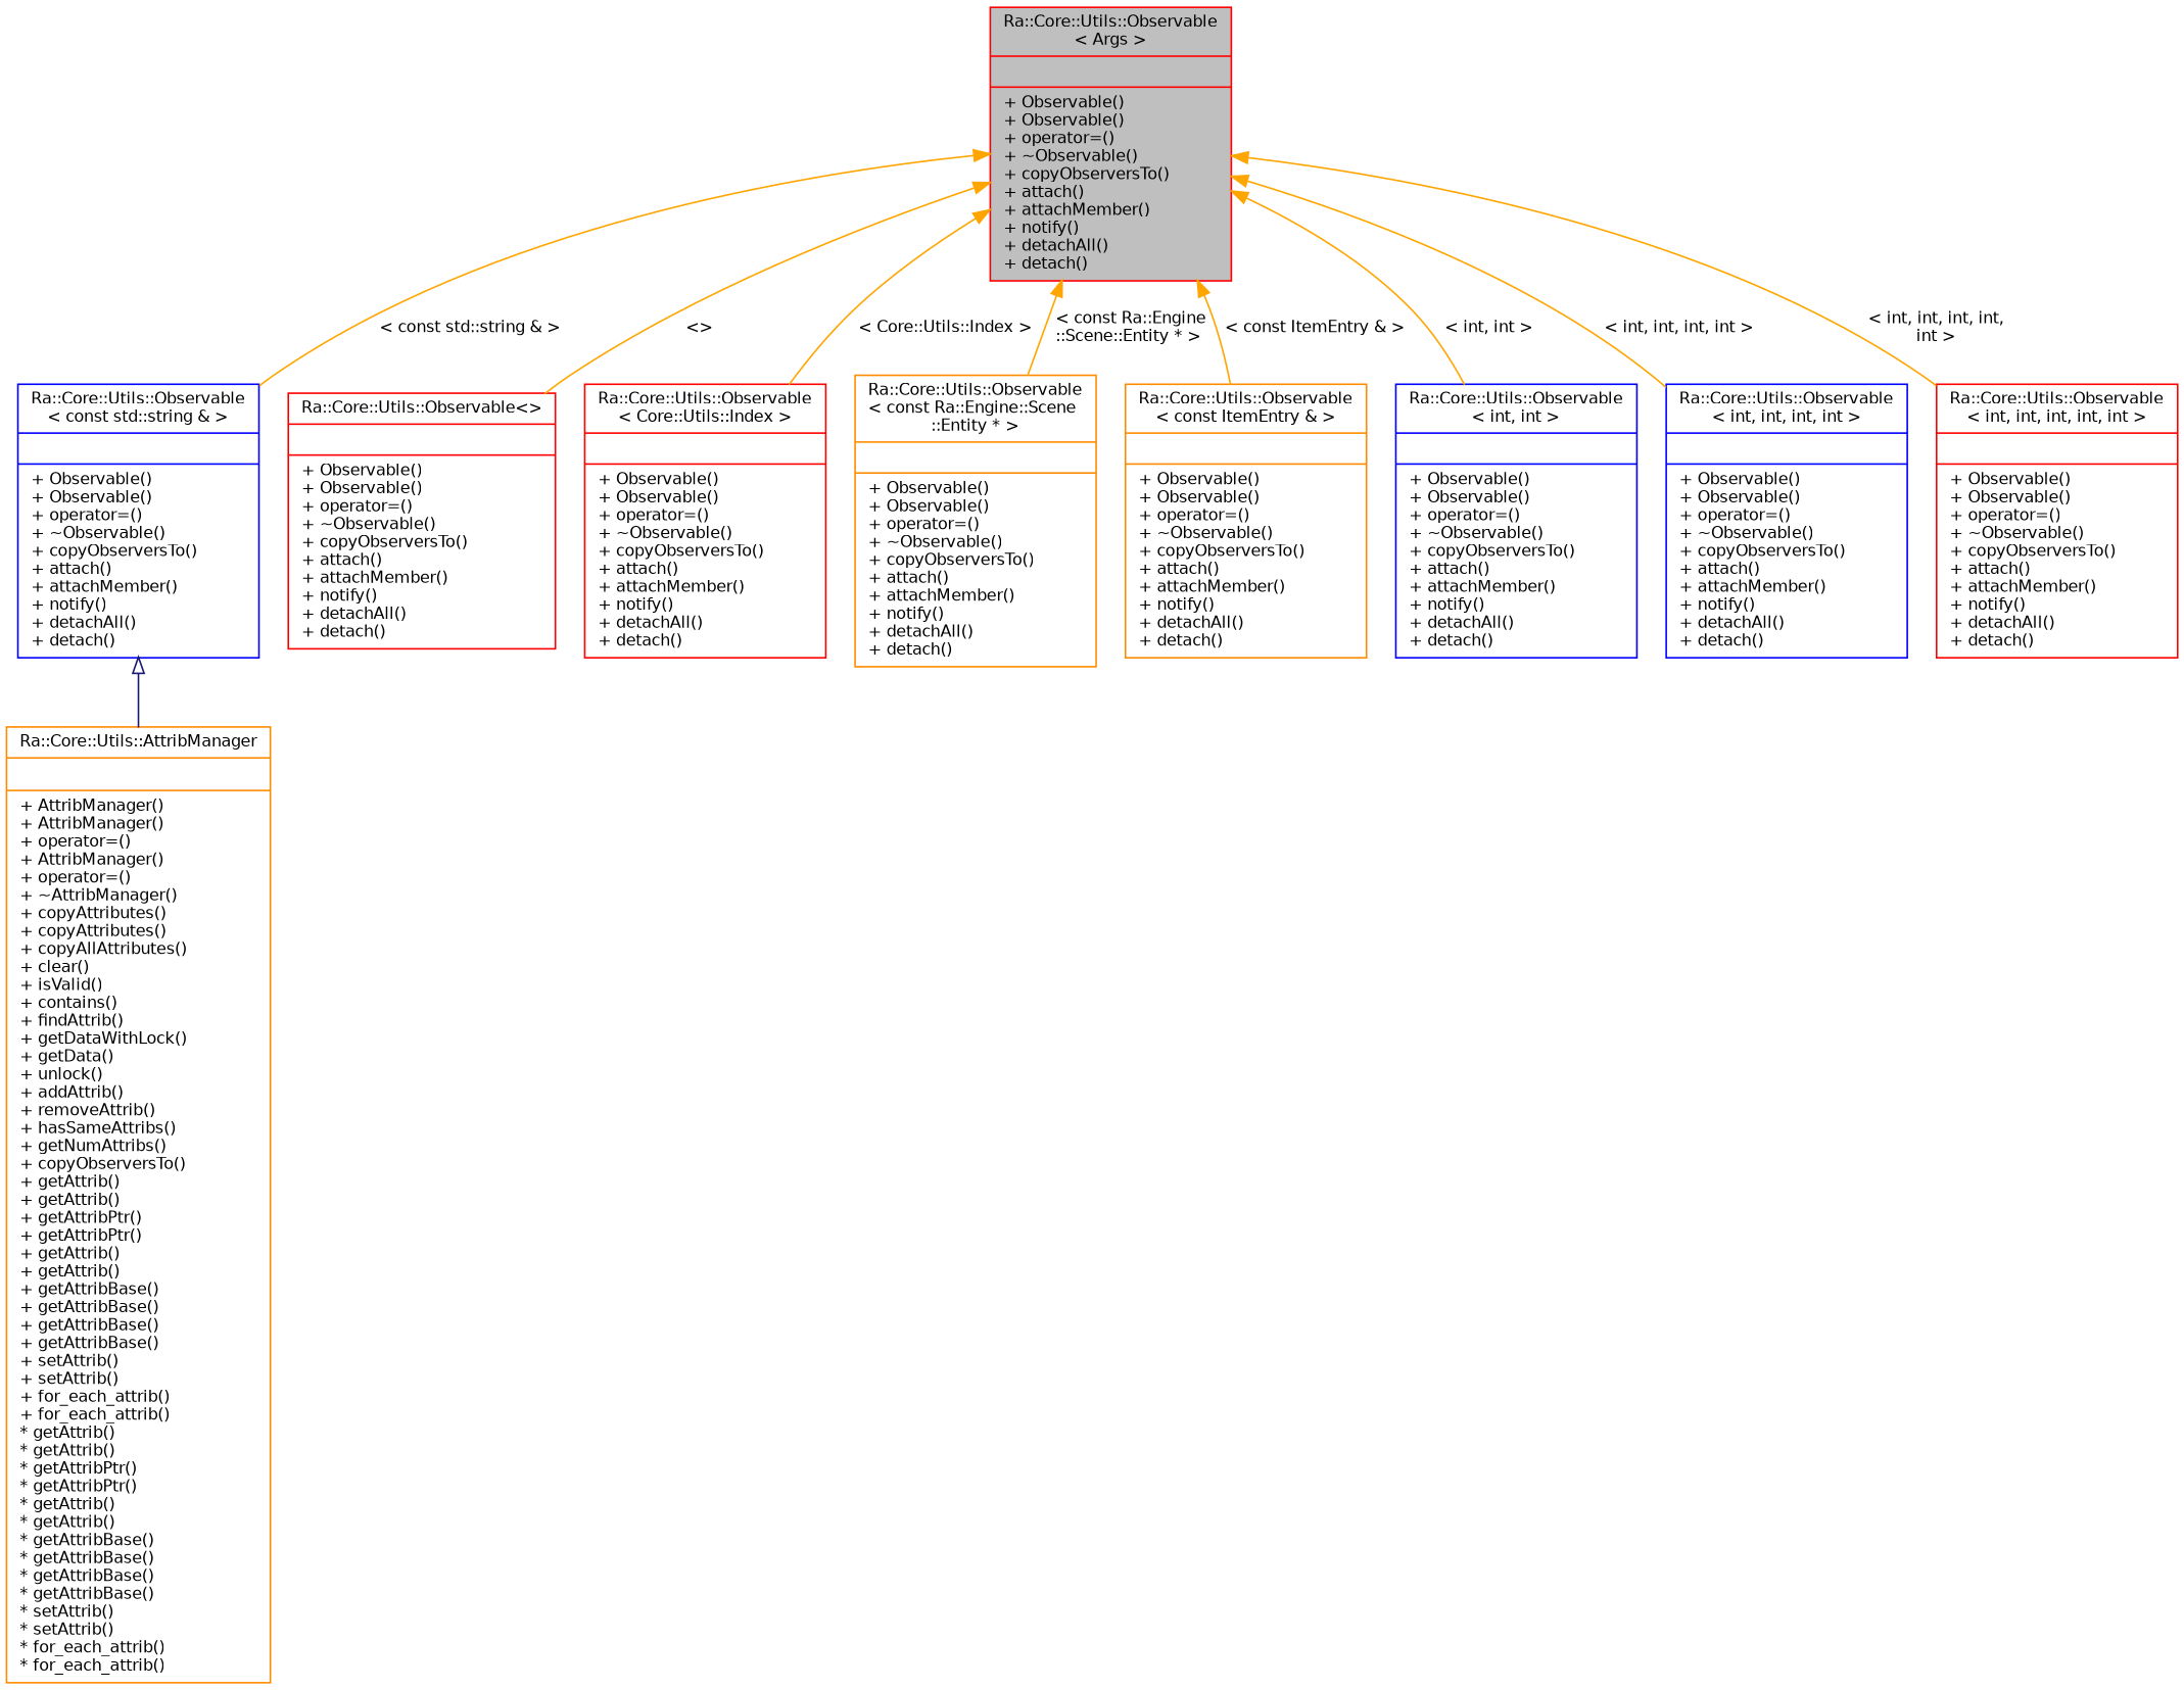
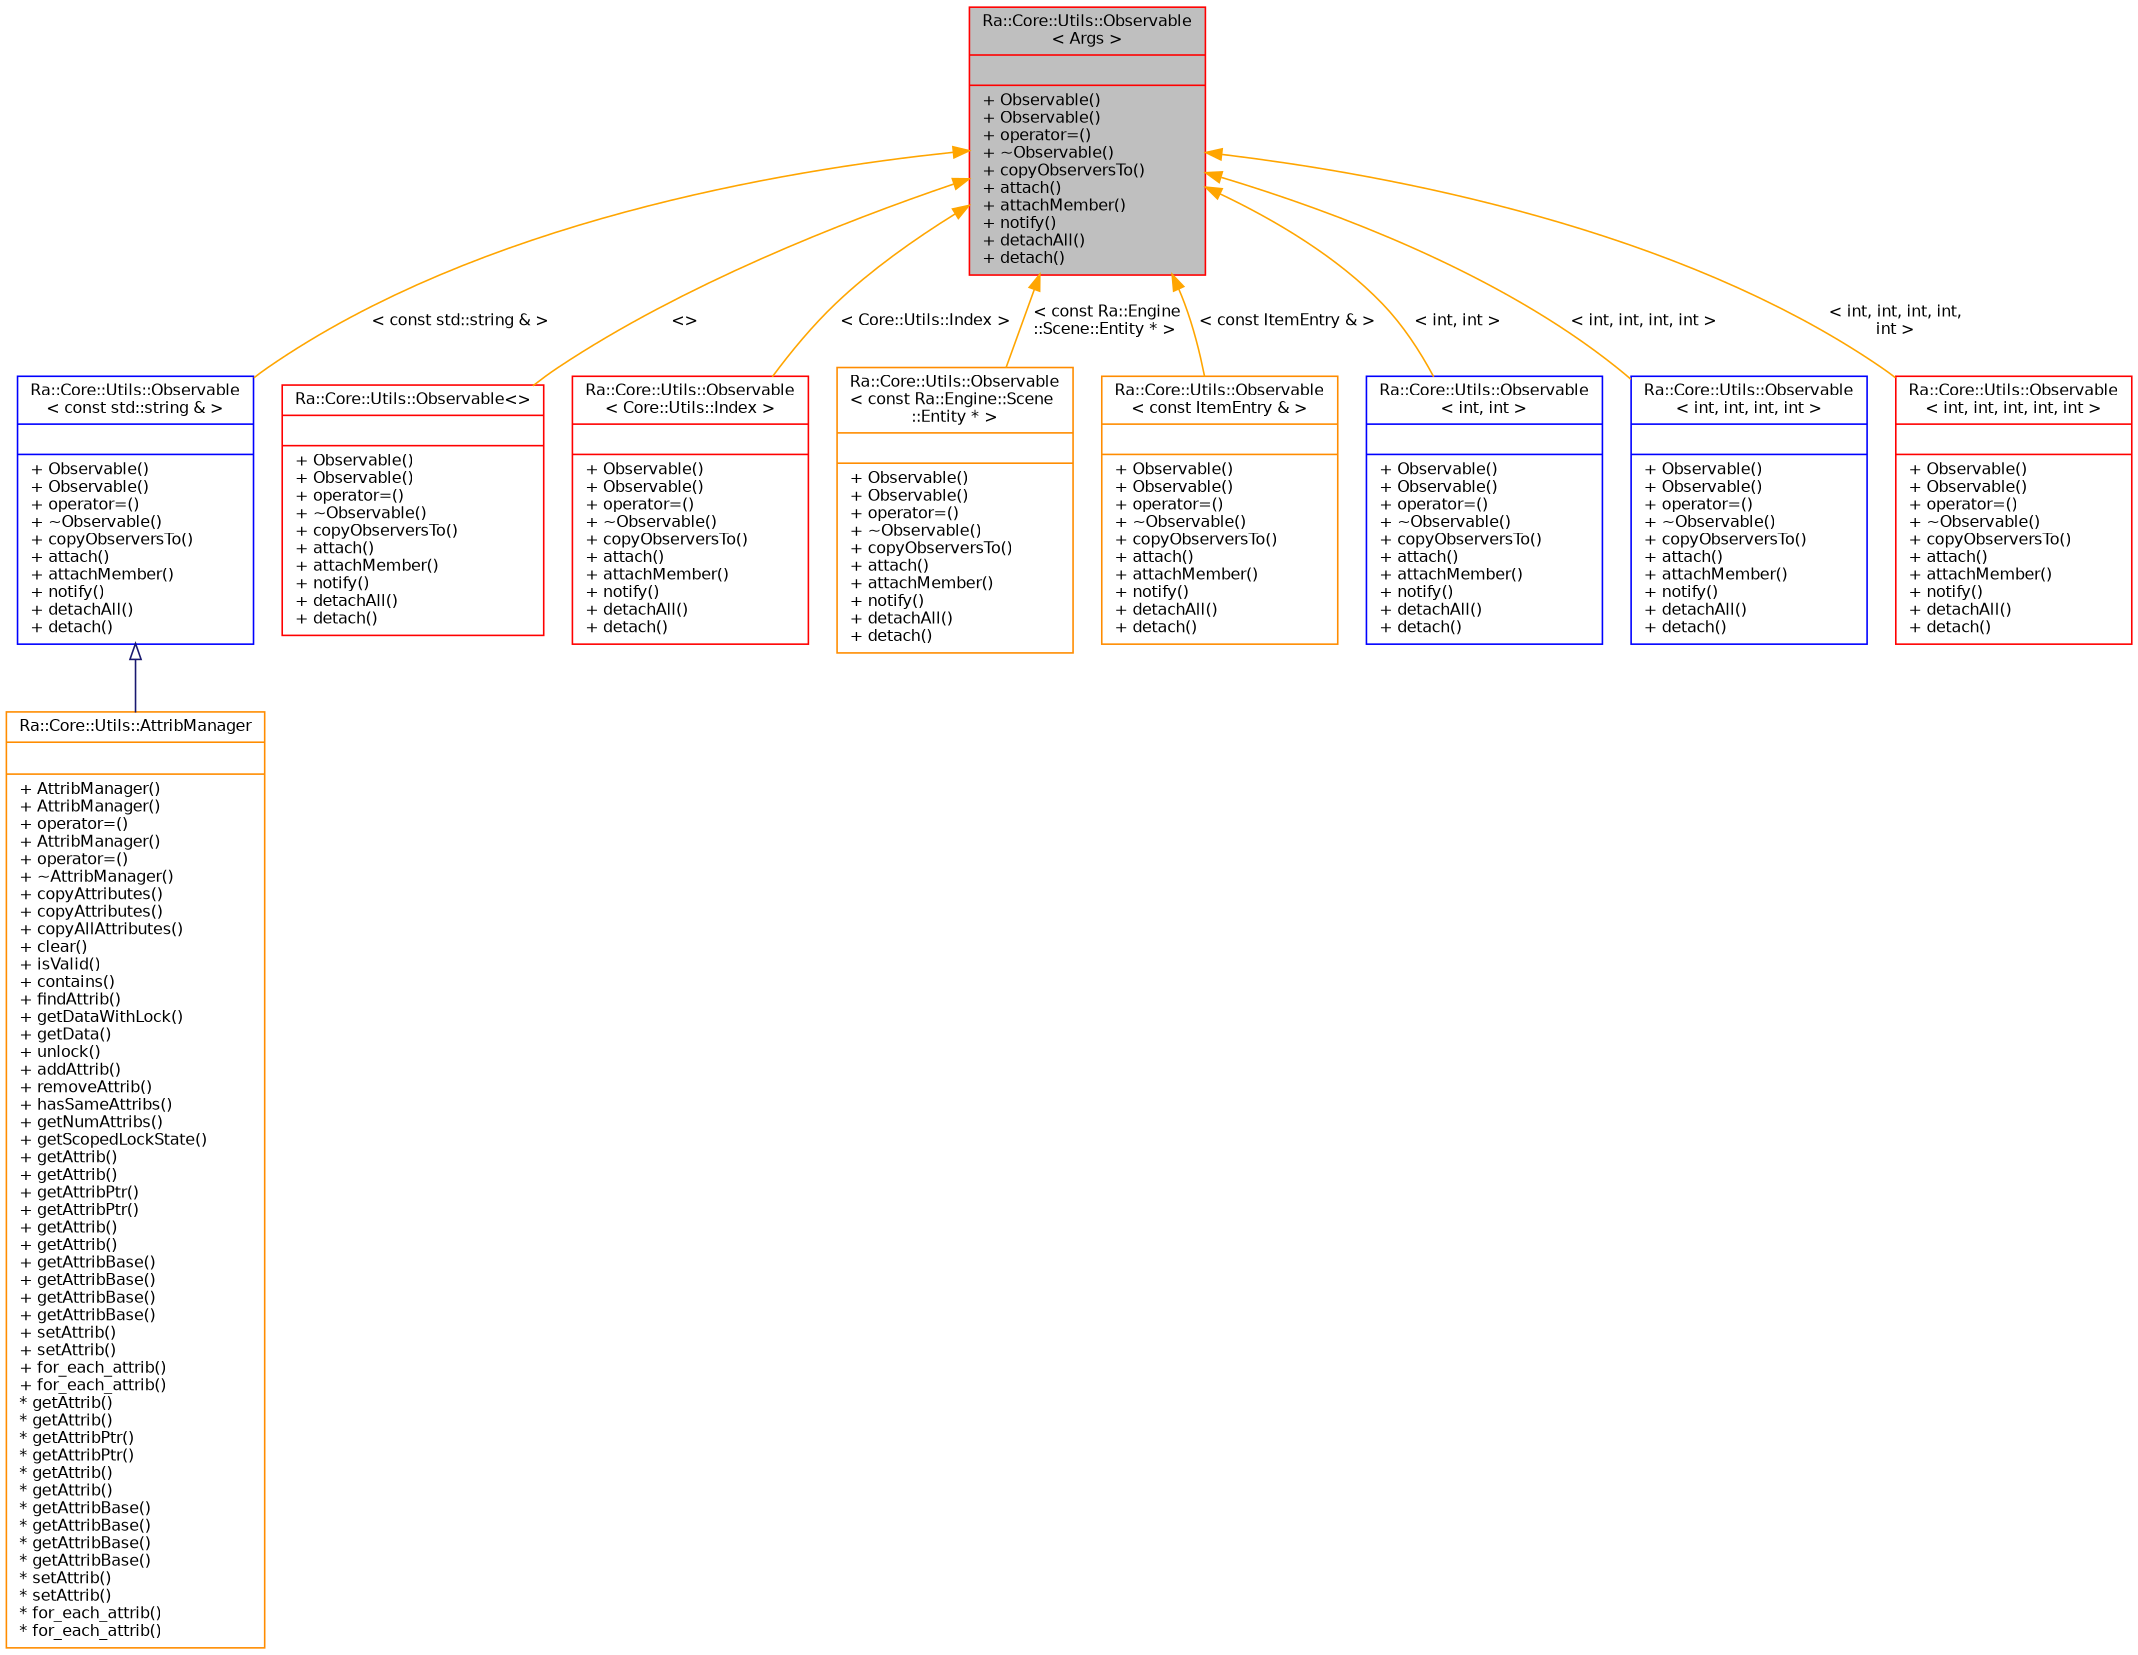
  digraph {
    node [color=red fillcolor=white fontname=Helvetica fontsize=10 shape=record style=filled]
    edge [color=orange dir=back fontname=Helvetica fontsize=10 labelfontname=Helvetica labelfontsize=10 style=solid]
    n1 [fillcolor=grey75 fontcolor=black height=0.2 label="{Ra::Core::Utils::Observable\l\< Args \>\n||+ Observable()\l+ Observable()\l+ operator=()\l+ ~Observable()\l+ copyObserversTo()\l+ attach()\l+ attachMember()\l+ notify()\l+ detachAll()\l+ detach()\l}" width=0.4]
    n2 [color=blue height=0.2 label="{Ra::Core::Utils::Observable\l\< const std::string & \>\n||+ Observable()\l+ Observable()\l+ operator=()\l+ ~Observable()\l+ copyObserversTo()\l+ attach()\l+ attachMember()\l+ notify()\l+ detachAll()\l+ detach()\l}" width=0.4]
    n3 [height=0.2 label="{Ra::Core::Utils::Observable\<\>\n||+ Observable()\l+ Observable()\l+ operator=()\l+ ~Observable()\l+ copyObserversTo()\l+ attach()\l+ attachMember()\l+ notify()\l+ detachAll()\l+ detach()\l}" width=0.4]
    n4 [height=0.2 label="{Ra::Core::Utils::Observable\l\< Core::Utils::Index \>\n||+ Observable()\l+ Observable()\l+ operator=()\l+ ~Observable()\l+ copyObserversTo()\l+ attach()\l+ attachMember()\l+ notify()\l+ detachAll()\l+ detach()\l}" width=0.4]
    n5 [color=darkorange height=0.2 label="{Ra::Core::Utils::Observable\l\< const Ra::Engine::Scene\l::Entity * \>\n||+ Observable()\l+ Observable()\l+ operator=()\l+ ~Observable()\l+ copyObserversTo()\l+ attach()\l+ attachMember()\l+ notify()\l+ detachAll()\l+ detach()\l}" width=0.4]
    n6 [color=darkorange height=0.2 label="{Ra::Core::Utils::Observable\l\< const ItemEntry & \>\n||+ Observable()\l+ Observable()\l+ operator=()\l+ ~Observable()\l+ copyObserversTo()\l+ attach()\l+ attachMember()\l+ notify()\l+ detachAll()\l+ detach()\l}" width=0.4]
    n7 [color=blue height=0.2 label="{Ra::Core::Utils::Observable\l\< int, int \>\n||+ Observable()\l+ Observable()\l+ operator=()\l+ ~Observable()\l+ copyObserversTo()\l+ attach()\l+ attachMember()\l+ notify()\l+ detachAll()\l+ detach()\l}" width=0.4]
    n8 [color=blue height=0.2 label="{Ra::Core::Utils::Observable\l\< int, int, int, int \>\n||+ Observable()\l+ Observable()\l+ operator=()\l+ ~Observable()\l+ copyObserversTo()\l+ attach()\l+ attachMember()\l+ notify()\l+ detachAll()\l+ detach()\l}" width=0.4]
    n9 [height=0.2 label="{Ra::Core::Utils::Observable\l\< int, int, int, int, int \>\n||+ Observable()\l+ Observable()\l+ operator=()\l+ ~Observable()\l+ copyObserversTo()\l+ attach()\l+ attachMember()\l+ notify()\l+ detachAll()\l+ detach()\l}" width=0.4]
-   n10 [color=darkorange height=0.2 label="{Ra::Core::Utils::AttribManager\n||+ AttribManager()\l+ AttribManager()\l+ operator=()\l+ AttribManager()\l+ operator=()\l+ ~AttribManager()\l+ copyAttributes()\l+ copyAttributes()\l+ copyAllAttributes()\l+ clear()\l+ isValid()\l+ contains()\l+ findAttrib()\l+ getDataWithLock()\l+ getData()\l+ unlock()\l+ addAttrib()\l+ removeAttrib()\l+ hasSameAttribs()\l+ getNumAttribs()\l+ copyObserversTo()\l+ getAttrib()\l+ getAttrib()\l+ getAttribPtr()\l+ getAttribPtr()\l+ getAttrib()\l+ getAttrib()\l+ getAttribBase()\l+ getAttribBase()\l+ getAttribBase()\l+ getAttribBase()\l+ setAttrib()\l+ setAttrib()\l+ for_each_attrib()\l+ for_each_attrib()\l* getAttrib()\l* getAttrib()\l* getAttribPtr()\l* getAttribPtr()\l* getAttrib()\l* getAttrib()\l* getAttribBase()\l* getAttribBase()\l* getAttribBase()\l* getAttribBase()\l* setAttrib()\l* setAttrib()\l* for_each_attrib()\l* for_each_attrib()\l}" width=0.4]
+   n10 [color=darkorange height=0.2 label="{Ra::Core::Utils::AttribManager\n||+ AttribManager()\l+ AttribManager()\l+ operator=()\l+ AttribManager()\l+ operator=()\l+ ~AttribManager()\l+ copyAttributes()\l+ copyAttributes()\l+ copyAllAttributes()\l+ clear()\l+ isValid()\l+ contains()\l+ findAttrib()\l+ getDataWithLock()\l+ getData()\l+ unlock()\l+ addAttrib()\l+ removeAttrib()\l+ hasSameAttribs()\l+ getNumAttribs()\l+ getScopedLockState()\l+ getAttrib()\l+ getAttrib()\l+ getAttribPtr()\l+ getAttribPtr()\l+ getAttrib()\l+ getAttrib()\l+ getAttribBase()\l+ getAttribBase()\l+ getAttribBase()\l+ getAttribBase()\l+ setAttrib()\l+ setAttrib()\l+ for_each_attrib()\l+ for_each_attrib()\l* getAttrib()\l* getAttrib()\l* getAttribPtr()\l* getAttribPtr()\l* getAttrib()\l* getAttrib()\l* getAttribBase()\l* getAttribBase()\l* getAttribBase()\l* getAttribBase()\l* setAttrib()\l* setAttrib()\l* for_each_attrib()\l* for_each_attrib()\l}" width=0.4]
    n1 -> n2 [label=" \< const std::string & \>"]
    n1 -> n3 [label=" \<\>"]
    n1 -> n4 [label=" \< Core::Utils::Index \>"]
    n1 -> n5 [label=" \< const Ra::Engine\l::Scene::Entity * \>"]
    n1 -> n6 [label=" \< const ItemEntry & \>"]
    n1 -> n7 [label=" \< int, int \>"]
    n1 -> n8 [label=" \< int, int, int, int \>"]
    n1 -> n9 [label=" \< int, int, int, int,\l int \>"]
    n2 -> n10 [arrowtail=onormal color=midnightblue]
  }
